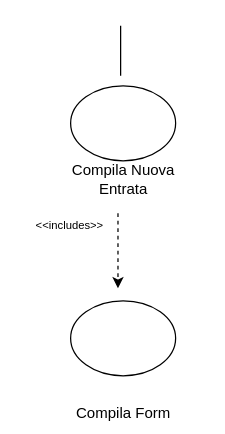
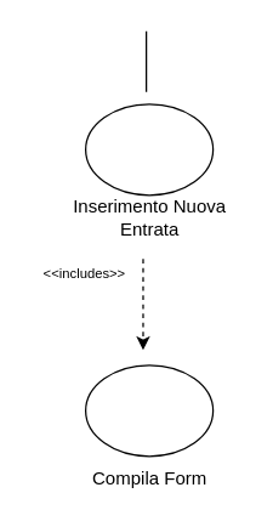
  <mxCell id="0" />
  <mxCell id="1" parent="0" />
  <mxCell id="2" value="" style="endArrow=none;html=1;" edge="1" parent="1"><mxGeometry width="50" height="50" relative="1" as="geometry"><mxPoint x="96" y="60" as="sourcePoint" /><mxPoint x="96" y="20" as="targetPoint" /></mxGeometry></mxCell>
  <mxCell id="3" value="" style="ellipse;whiteSpace=wrap;html=1;" vertex="1" parent="1"><mxGeometry x="56" y="68" width="84" height="60" as="geometry" /></mxCell>
- <mxCell id="4" value="&lt;div&gt;Compila Nuova&lt;/div&gt;&lt;div&gt;Entrata&lt;br&gt;&lt;/div&gt;" style="text;html=1;align=center;verticalAlign=middle;resizable=0;points=[];autosize=1;" vertex="1" parent="1"><mxGeometry x="38" y="128" width="120" height="30" as="geometry" /></mxCell>
+ <mxCell id="4" value="&lt;div&gt;Inserimento Nuova&lt;/div&gt;&lt;div&gt;Entrata&lt;br&gt;&lt;/div&gt;" style="text;html=1;align=center;verticalAlign=middle;resizable=0;points=[];autosize=1;" vertex="1" parent="1"><mxGeometry x="38" y="128" width="120" height="30" as="geometry" /></mxCell>
  <mxCell id="5" value="" style="endArrow=classic;html=1;dashed=1;" edge="1" parent="1"><mxGeometry width="50" height="50" relative="1" as="geometry"><mxPoint x="93.89" y="170" as="sourcePoint" /><mxPoint x="93.89" y="230" as="targetPoint" /></mxGeometry></mxCell>
  <mxCell id="6" value="&amp;lt;&amp;lt;includes&amp;gt;&amp;gt;" style="text;html=1;align=center;verticalAlign=middle;resizable=0;points=[];autosize=1;fontSize=9;" vertex="1" parent="1"><mxGeometry x="20" y="170" width="70" height="20" as="geometry" /></mxCell>
  <mxCell id="7" value="" style="ellipse;whiteSpace=wrap;html=1;" vertex="1" parent="1"><mxGeometry x="56" y="240" width="84" height="60" as="geometry" /></mxCell>
- <mxCell id="8" value="Compila Form" style="text;html=1;align=center;verticalAlign=middle;resizable=0;points=[];autosize=1;" vertex="1" parent="1"><mxGeometry x="53" y="320" width="90" height="20" as="geometry" /></mxCell>
+ <mxCell id="8" value="Compila Form" style="text;html=1;align=center;verticalAlign=middle;resizable=0;points=[];autosize=1;" vertex="1" parent="1"><mxGeometry x="53" y="305" width="90" height="20" as="geometry" /></mxCell>
